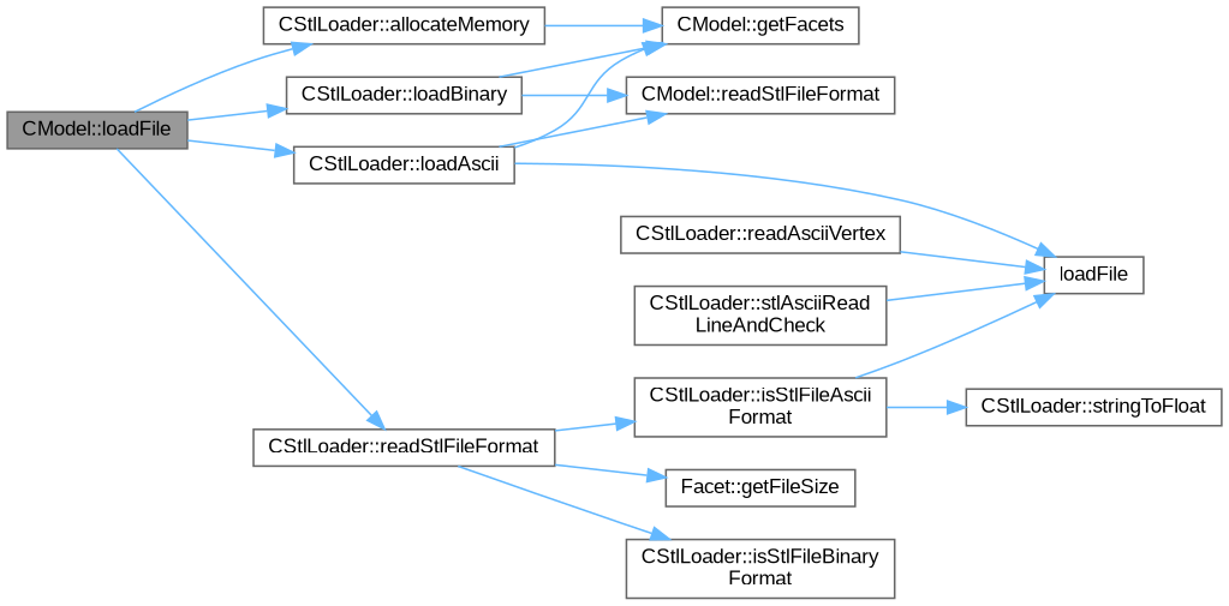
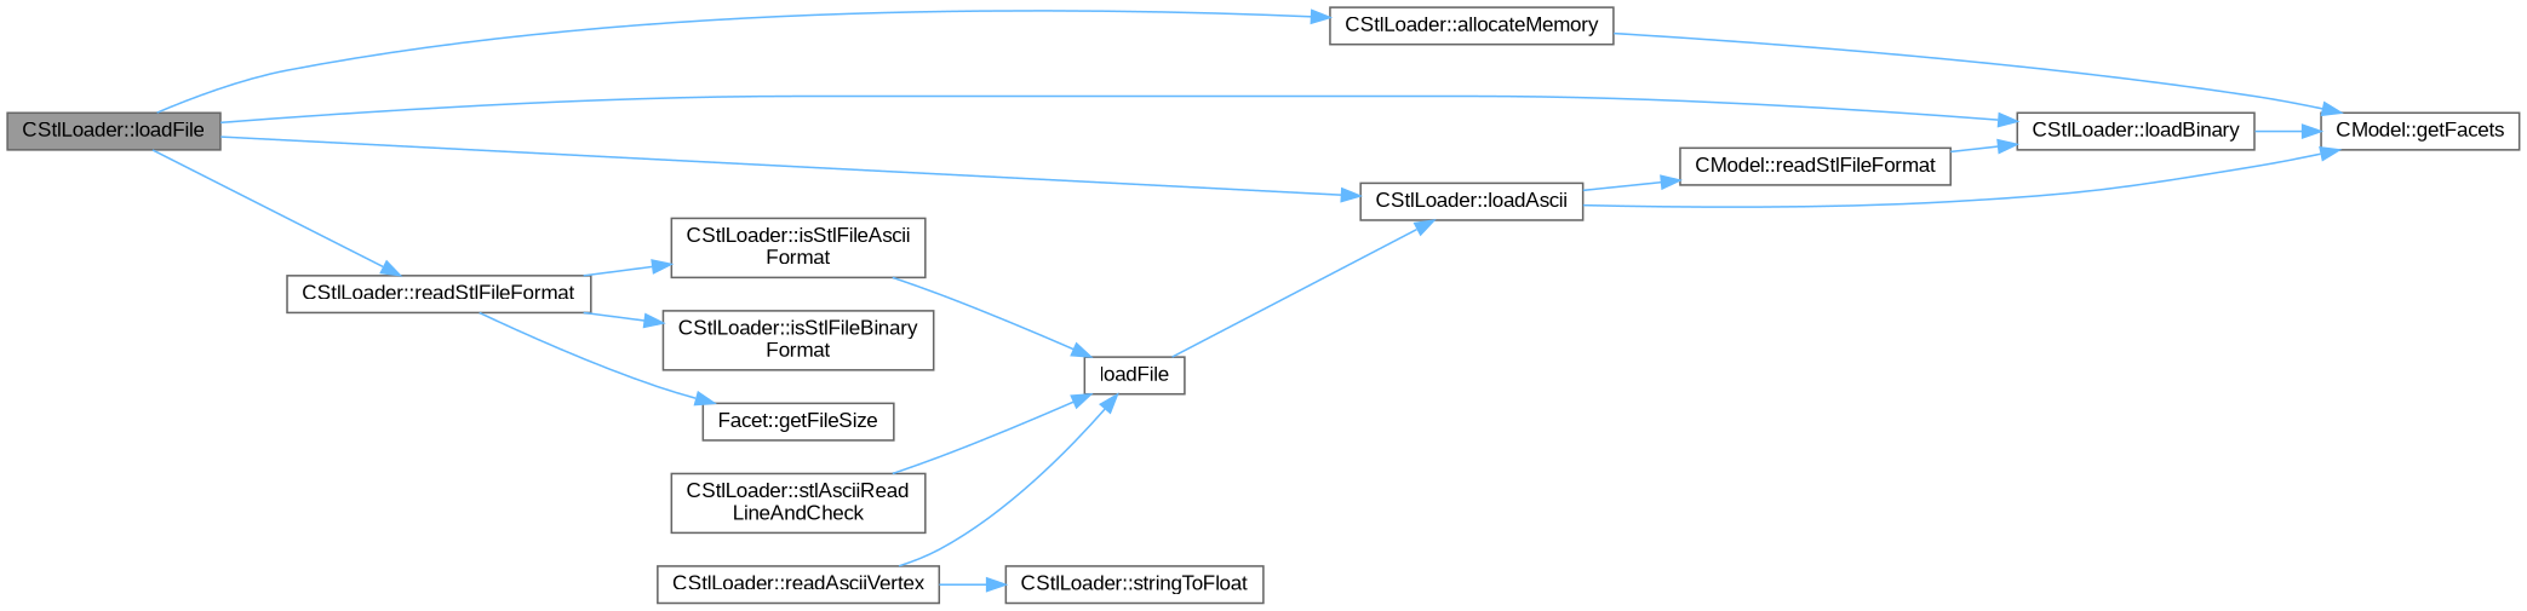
  digraph {
    rankdir=LR
    node [color=grey40 fillcolor=white fontname=Arial fontsize=11 shape=box style=filled]
    edge [color=steelblue1 fontname=Arial fontsize=11 labelfontname=Arial labelfontsize=11 style=solid]
-   n1 [color=gray40 fillcolor=grey60 fontcolor=black height=0.2 label="CModel::loadFile" width=0.4]
+   n1 [color=gray40 fillcolor=grey60 fontcolor=black height=0.2 label="CStlLoader::loadFile" width=0.4]
    n2 [height=0.2 label="CStlLoader::allocateMemory" width=0.4]
    n3 [height=0.2 label="CStlLoader::loadAscii" width=0.4]
    n4 [height=0.2 label="CStlLoader::loadBinary" width=0.4]
    n5 [height=0.2 label="CStlLoader::readStlFileFormat" width=0.4]
    n6 [height=0.2 label="CModel::getFacets" width=0.4]
    n7 [height=0.2 label="CModel::readStlFileFormat" width=0.4]
    n8 [height=0.2 label=loadFile width=0.4]
    n9 [height=0.2 label="Facet::getFileSize" width=0.4]
    n10 [height=0.2 label="CStlLoader::isStlFileAscii\lFormat" width=0.4]
    n11 [height=0.2 label="CStlLoader::isStlFileBinary\lFormat" width=0.4]
    n12 [height=0.2 label="CStlLoader::readAsciiVertex" width=0.4]
    n13 [height=0.2 label="CStlLoader::stringToFloat" width=0.4]
    n14 [height=0.2 label="CStlLoader::stlAsciiRead\lLineAndCheck" width=0.4]
    n1 -> n2
    n1 -> n3
    n1 -> n4
    n1 -> n5
    n2 -> n6
    n3 -> n6
    n3 -> n7
-   n3 -> n8
+   n8 -> n3
    n4 -> n6
-   n4 -> n7
+   n7 -> n4
    n5 -> n9
    n5 -> n10
    n5 -> n11
    n10 -> n8
    n12 -> n8
-   n10 -> n13
+   n12 -> n13
    n14 -> n8
  }
